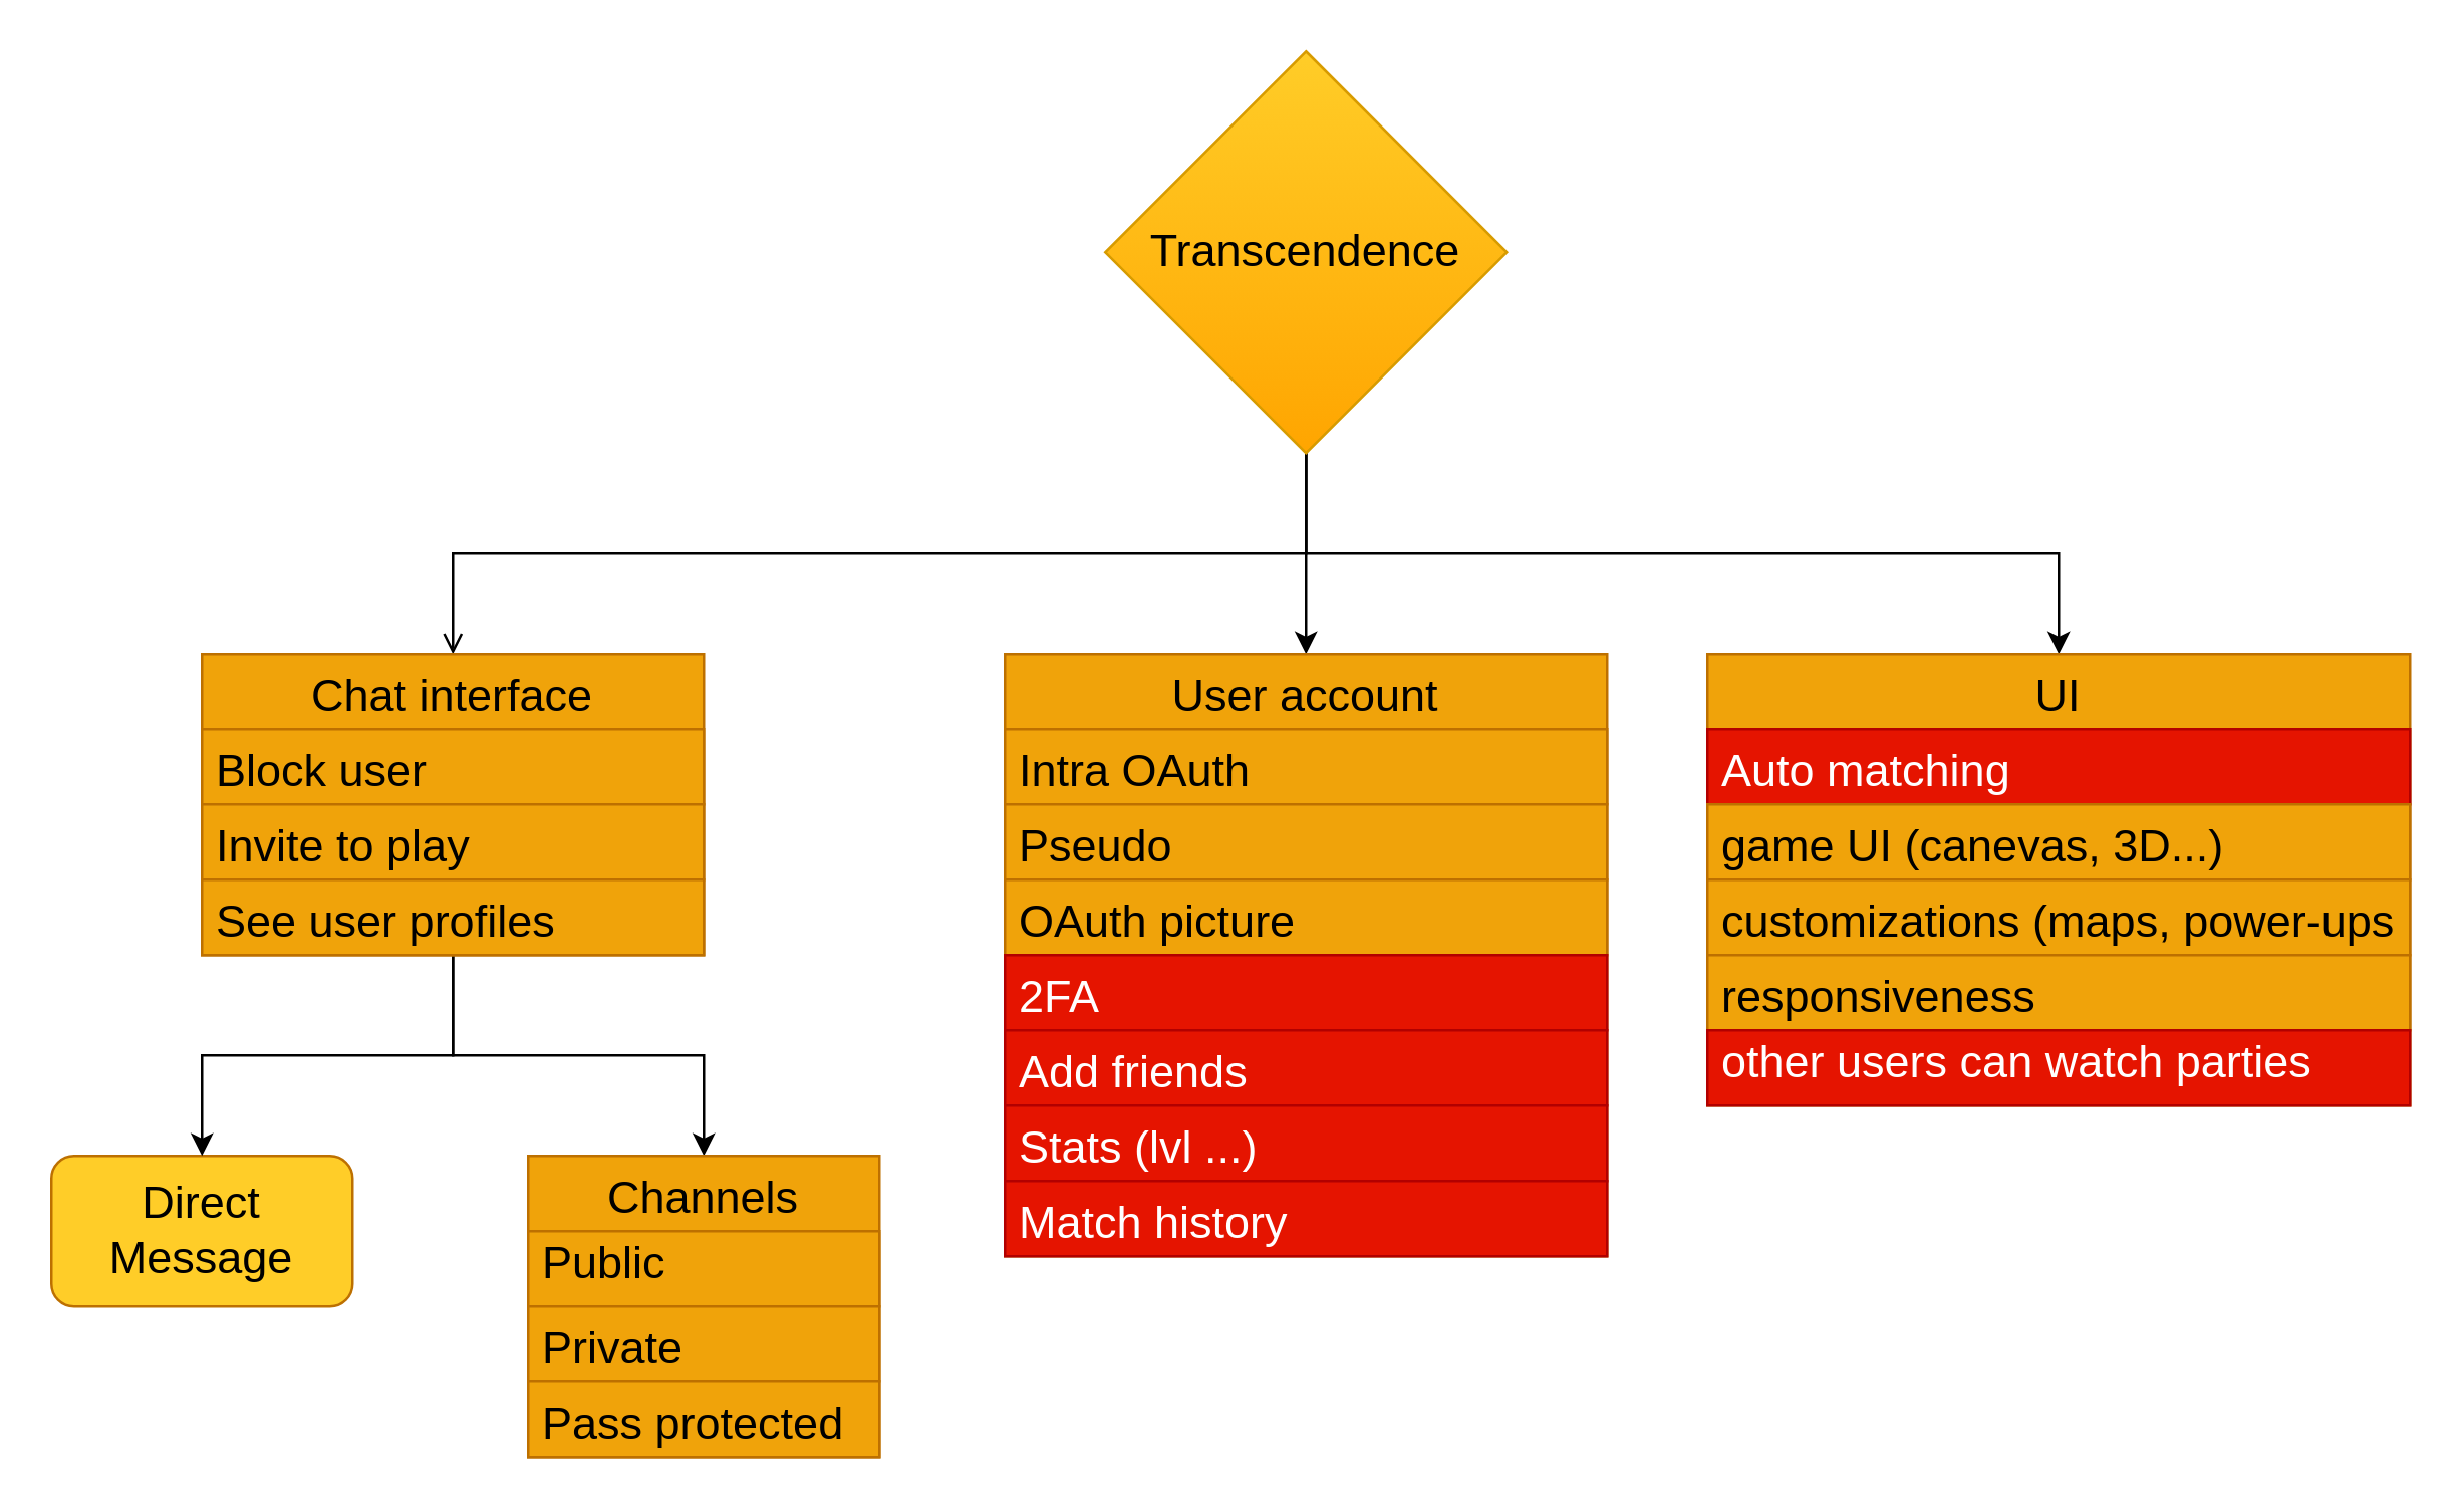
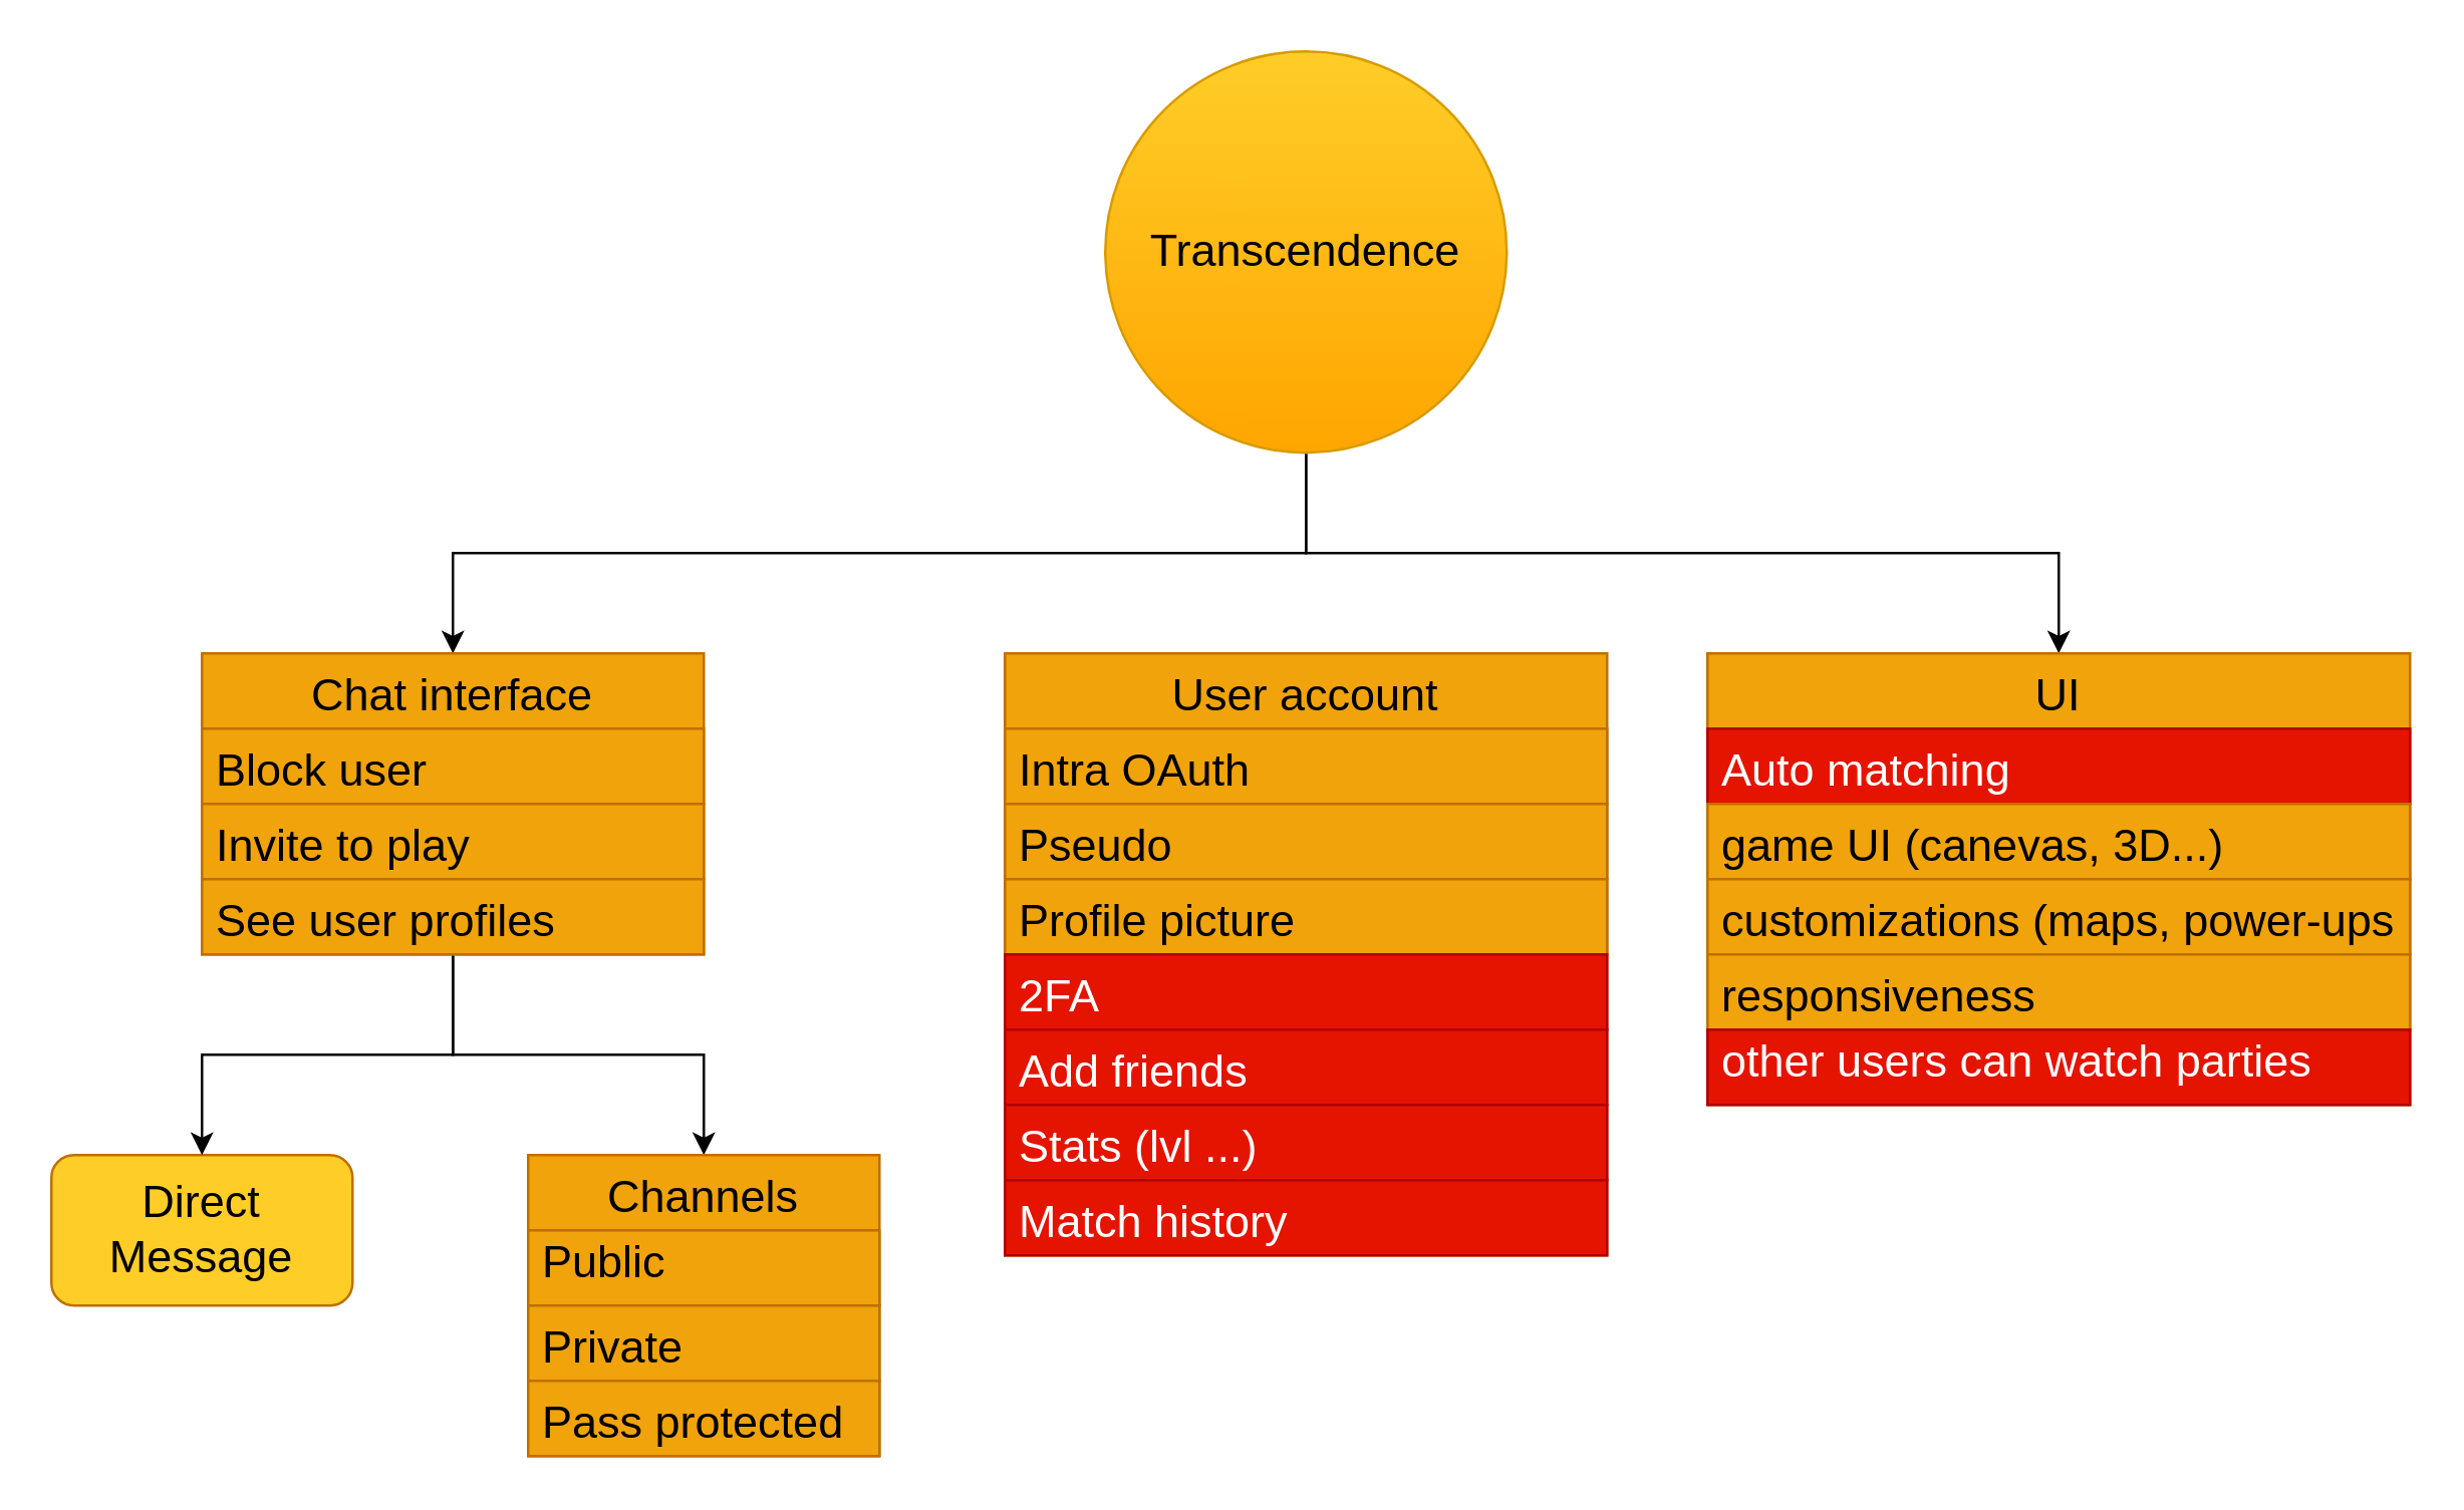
  <mxCell id="0" />
  <mxCell id="1" parent="0" />
- <mxCell id="2" style="edgeStyle=orthogonalEdgeStyle;rounded=0;orthogonalLoop=1;jettySize=auto;html=1;fontSize=18;entryX=0.5;entryY=0;entryDx=0;entryDy=0;endArrow=open;" parent="1" source="5" target="9" edge="1"><mxGeometry relative="1" as="geometry"><Array as="points"><mxPoint x="520" y="220" /><mxPoint x="180" y="220" /></Array></mxGeometry></mxCell>
- <mxCell id="3" style="edgeStyle=orthogonalEdgeStyle;rounded=0;orthogonalLoop=1;jettySize=auto;html=1;fontSize=18;" parent="1" source="5" target="17" edge="1"><mxGeometry relative="1" as="geometry" /></mxCell>
+ <mxCell id="2" style="edgeStyle=orthogonalEdgeStyle;rounded=0;orthogonalLoop=1;jettySize=auto;html=1;fontSize=18;entryX=0.5;entryY=0;entryDx=0;entryDy=0;" parent="1" source="5" target="9" edge="1"><mxGeometry relative="1" as="geometry"><Array as="points"><mxPoint x="520" y="220" /><mxPoint x="180" y="220" /></Array></mxGeometry></mxCell>
  <mxCell id="4" style="edgeStyle=orthogonalEdgeStyle;rounded=0;orthogonalLoop=1;jettySize=auto;html=1;fontSize=18;" parent="1" source="5" target="25" edge="1"><mxGeometry relative="1" as="geometry"><Array as="points"><mxPoint x="520" y="220" /><mxPoint x="820" y="220" /></Array></mxGeometry></mxCell>
- <mxCell id="5" value="&lt;font style=&quot;font-size: 18px&quot;&gt;Transcendence&lt;/font&gt;" style="rhombus;whiteSpace=wrap;html=1;aspect=fixed;fillColor=#ffcd28;strokeColor=#d79b00;gradientColor=#ffa500;" parent="1" vertex="1"><mxGeometry x="440" width="160" height="160" as="geometry" y="20" /></mxCell>
+ <mxCell id="5" value="&lt;font style=&quot;font-size: 18px&quot;&gt;Transcendence&lt;/font&gt;" style="ellipse;whiteSpace=wrap;html=1;aspect=fixed;fillColor=#ffcd28;strokeColor=#d79b00;gradientColor=#ffa500;" parent="1" vertex="1"><mxGeometry x="440" width="160" height="160" as="geometry" y="20" /></mxCell>
  <mxCell id="6" value="Direct Message" style="rounded=1;whiteSpace=wrap;html=1;fontSize=18;fillColor=#ffcd28;fontColor=#000000;strokeColor=#BD7000;" parent="1" vertex="1"><mxGeometry x="20" y="460" width="120" height="60" as="geometry" /></mxCell>
  <mxCell id="7" style="edgeStyle=orthogonalEdgeStyle;rounded=0;orthogonalLoop=1;jettySize=auto;html=1;fontSize=18;" parent="1" source="9" target="6" edge="1"><mxGeometry relative="1" as="geometry" /></mxCell>
  <mxCell id="8" style="edgeStyle=orthogonalEdgeStyle;rounded=0;orthogonalLoop=1;jettySize=auto;html=1;fontSize=18;" parent="1" source="9" target="13" edge="1"><mxGeometry relative="1" as="geometry" /></mxCell>
  <mxCell id="9" value="Chat interface" style="swimlane;fontStyle=0;childLayout=stackLayout;horizontal=1;startSize=30;horizontalStack=0;resizeParent=1;resizeParentMax=0;resizeLast=0;collapsible=1;marginBottom=0;fontSize=18;fillColor=#f0a30a;fontColor=#000000;strokeColor=#BD7000;" parent="1" vertex="1"><mxGeometry x="80" y="260" width="200" height="120" as="geometry" /></mxCell>
  <mxCell id="10" value="Block user" style="text;strokeColor=#BD7000;fillColor=#f0a30a;align=left;verticalAlign=middle;spacingLeft=4;spacingRight=4;overflow=hidden;points=[[0,0.5],[1,0.5]];portConstraint=eastwest;rotatable=0;fontSize=18;fontColor=#000000;" parent="9" vertex="1"><mxGeometry y="30" width="200" height="30" as="geometry" /></mxCell>
  <mxCell id="11" value="Invite to play" style="text;strokeColor=#BD7000;fillColor=#f0a30a;align=left;verticalAlign=middle;spacingLeft=4;spacingRight=4;overflow=hidden;points=[[0,0.5],[1,0.5]];portConstraint=eastwest;rotatable=0;fontSize=18;fontColor=#000000;" parent="9" vertex="1"><mxGeometry y="60" width="200" height="30" as="geometry" /></mxCell>
  <mxCell id="12" value="See user profiles" style="text;strokeColor=#BD7000;fillColor=#f0a30a;align=left;verticalAlign=middle;spacingLeft=4;spacingRight=4;overflow=hidden;points=[[0,0.5],[1,0.5]];portConstraint=eastwest;rotatable=0;fontSize=18;fontColor=#000000;" parent="9" vertex="1"><mxGeometry y="90" width="200" height="30" as="geometry" /></mxCell>
  <mxCell id="13" value="Channels" style="swimlane;fontStyle=0;childLayout=stackLayout;horizontal=1;startSize=30;horizontalStack=0;resizeParent=1;resizeParentMax=0;resizeLast=0;collapsible=1;marginBottom=0;fontSize=18;fillColor=#f0a30a;fontColor=#000000;strokeColor=#BD7000;" parent="1" vertex="1"><mxGeometry x="210" y="460" width="140" height="120" as="geometry" /></mxCell>
  <mxCell id="14" value="Public&#10;" style="text;strokeColor=#BD7000;fillColor=#f0a30a;align=left;verticalAlign=middle;spacingLeft=4;spacingRight=4;overflow=hidden;points=[[0,0.5],[1,0.5]];portConstraint=eastwest;rotatable=0;fontSize=18;fontColor=#000000;" parent="13" vertex="1"><mxGeometry y="30" width="140" height="30" as="geometry" /></mxCell>
  <mxCell id="15" value="Private" style="text;strokeColor=#BD7000;fillColor=#f0a30a;align=left;verticalAlign=middle;spacingLeft=4;spacingRight=4;overflow=hidden;points=[[0,0.5],[1,0.5]];portConstraint=eastwest;rotatable=0;fontSize=18;fontColor=#000000;" parent="13" vertex="1"><mxGeometry y="60" width="140" height="30" as="geometry" /></mxCell>
  <mxCell id="16" value="Pass protected" style="text;strokeColor=#BD7000;fillColor=#f0a30a;align=left;verticalAlign=middle;spacingLeft=4;spacingRight=4;overflow=hidden;points=[[0,0.5],[1,0.5]];portConstraint=eastwest;rotatable=0;fontSize=18;fontColor=#000000;" parent="13" vertex="1"><mxGeometry y="90" width="140" height="30" as="geometry" /></mxCell>
  <mxCell id="17" value="User account" style="swimlane;fontStyle=0;childLayout=stackLayout;horizontal=1;startSize=30;horizontalStack=0;resizeParent=1;resizeParentMax=0;resizeLast=0;collapsible=1;marginBottom=0;fontSize=18;fillColor=#f0a30a;fontColor=#000000;strokeColor=#BD7000;" parent="1" vertex="1"><mxGeometry x="400" y="260" width="240" height="240" as="geometry" /></mxCell>
  <mxCell id="18" value="Intra OAuth" style="text;strokeColor=#BD7000;fillColor=#f0a30a;align=left;verticalAlign=middle;spacingLeft=4;spacingRight=4;overflow=hidden;points=[[0,0.5],[1,0.5]];portConstraint=eastwest;rotatable=0;fontSize=18;fontColor=#000000;" parent="17" vertex="1"><mxGeometry y="30" width="240" height="30" as="geometry" /></mxCell>
  <mxCell id="19" value="Pseudo" style="text;strokeColor=#BD7000;fillColor=#f0a30a;align=left;verticalAlign=middle;spacingLeft=4;spacingRight=4;overflow=hidden;points=[[0,0.5],[1,0.5]];portConstraint=eastwest;rotatable=0;fontSize=18;fontColor=#000000;" parent="17" vertex="1"><mxGeometry y="60" width="240" height="30" as="geometry" /></mxCell>
- <mxCell id="20" value="OAuth picture" style="text;strokeColor=#BD7000;fillColor=#f0a30a;align=left;verticalAlign=middle;spacingLeft=4;spacingRight=4;overflow=hidden;points=[[0,0.5],[1,0.5]];portConstraint=eastwest;rotatable=0;fontSize=18;fontColor=#000000;" parent="17" vertex="1"><mxGeometry y="90" width="240" height="30" as="geometry" /></mxCell>
+ <mxCell id="20" value="Profile picture" style="text;strokeColor=#BD7000;fillColor=#f0a30a;align=left;verticalAlign=middle;spacingLeft=4;spacingRight=4;overflow=hidden;points=[[0,0.5],[1,0.5]];portConstraint=eastwest;rotatable=0;fontSize=18;fontColor=#000000;" parent="17" vertex="1"><mxGeometry y="90" width="240" height="30" as="geometry" /></mxCell>
  <mxCell id="21" value="2FA" style="text;strokeColor=#B20000;fillColor=#e51400;align=left;verticalAlign=middle;spacingLeft=4;spacingRight=4;overflow=hidden;points=[[0,0.5],[1,0.5]];portConstraint=eastwest;rotatable=0;fontSize=18;fontColor=#ffffff;" parent="17" vertex="1"><mxGeometry y="120" width="240" height="30" as="geometry" /></mxCell>
  <mxCell id="22" value="Add friends" style="text;strokeColor=#B20000;fillColor=#e51400;align=left;verticalAlign=middle;spacingLeft=4;spacingRight=4;overflow=hidden;points=[[0,0.5],[1,0.5]];portConstraint=eastwest;rotatable=0;fontSize=18;fontColor=#ffffff;" parent="17" vertex="1"><mxGeometry y="150" width="240" height="30" as="geometry" /></mxCell>
  <mxCell id="23" value="Stats (lvl ...)" style="text;strokeColor=#B20000;fillColor=#e51400;align=left;verticalAlign=middle;spacingLeft=4;spacingRight=4;overflow=hidden;points=[[0,0.5],[1,0.5]];portConstraint=eastwest;rotatable=0;fontSize=18;fontColor=#ffffff;" parent="17" vertex="1"><mxGeometry y="180" width="240" height="30" as="geometry" /></mxCell>
  <mxCell id="24" value="Match history" style="text;strokeColor=#B20000;fillColor=#e51400;align=left;verticalAlign=middle;spacingLeft=4;spacingRight=4;overflow=hidden;points=[[0,0.5],[1,0.5]];portConstraint=eastwest;rotatable=0;fontSize=18;fontColor=#ffffff;" parent="17" vertex="1"><mxGeometry y="210" width="240" height="30" as="geometry" /></mxCell>
  <mxCell id="25" value="UI" style="swimlane;fontStyle=0;childLayout=stackLayout;horizontal=1;startSize=30;horizontalStack=0;resizeParent=1;resizeParentMax=0;resizeLast=0;collapsible=1;marginBottom=0;fontSize=18;fillColor=#f0a30a;fontColor=#000000;strokeColor=#BD7000;" parent="1" vertex="1"><mxGeometry x="680" y="260" width="280" height="180" as="geometry" /></mxCell>
  <mxCell id="26" value="Auto matching" style="text;strokeColor=#B20000;fillColor=#e51400;align=left;verticalAlign=middle;spacingLeft=4;spacingRight=4;overflow=hidden;points=[[0,0.5],[1,0.5]];portConstraint=eastwest;rotatable=0;fontSize=18;fontColor=#ffffff;" parent="25" vertex="1"><mxGeometry y="30" width="280" height="30" as="geometry" /></mxCell>
  <mxCell id="27" value="game UI (canevas, 3D...)" style="text;strokeColor=#BD7000;fillColor=#f0a30a;align=left;verticalAlign=middle;spacingLeft=4;spacingRight=4;overflow=hidden;points=[[0,0.5],[1,0.5]];portConstraint=eastwest;rotatable=0;fontSize=18;fontColor=#000000;" parent="25" vertex="1"><mxGeometry y="60" width="280" height="30" as="geometry" /></mxCell>
  <mxCell id="28" value="customizations (maps, power-ups ...)" style="text;strokeColor=#BD7000;fillColor=#f0a30a;align=left;verticalAlign=middle;spacingLeft=4;spacingRight=4;overflow=hidden;points=[[0,0.5],[1,0.5]];portConstraint=eastwest;rotatable=0;fontSize=18;fontColor=#000000;" parent="25" vertex="1"><mxGeometry y="90" width="280" height="30" as="geometry" /></mxCell>
  <mxCell id="29" value="responsiveness" style="text;strokeColor=#BD7000;fillColor=#f0a30a;align=left;verticalAlign=middle;spacingLeft=4;spacingRight=4;overflow=hidden;points=[[0,0.5],[1,0.5]];portConstraint=eastwest;rotatable=0;fontSize=18;fontColor=#000000;" parent="25" vertex="1"><mxGeometry y="120" width="280" height="30" as="geometry" /></mxCell>
  <mxCell id="30" value="other users can watch parties&#10;" style="text;strokeColor=#B20000;fillColor=#e51400;align=left;verticalAlign=middle;spacingLeft=4;spacingRight=4;overflow=hidden;points=[[0,0.5],[1,0.5]];portConstraint=eastwest;rotatable=0;fontSize=18;fontColor=#ffffff;" parent="25" vertex="1"><mxGeometry y="150" width="280" height="30" as="geometry" /></mxCell>
